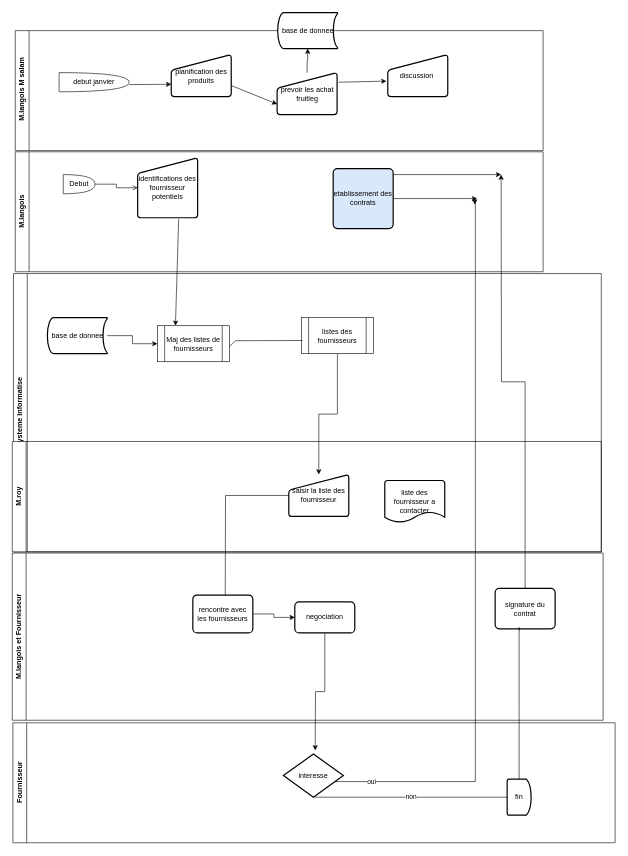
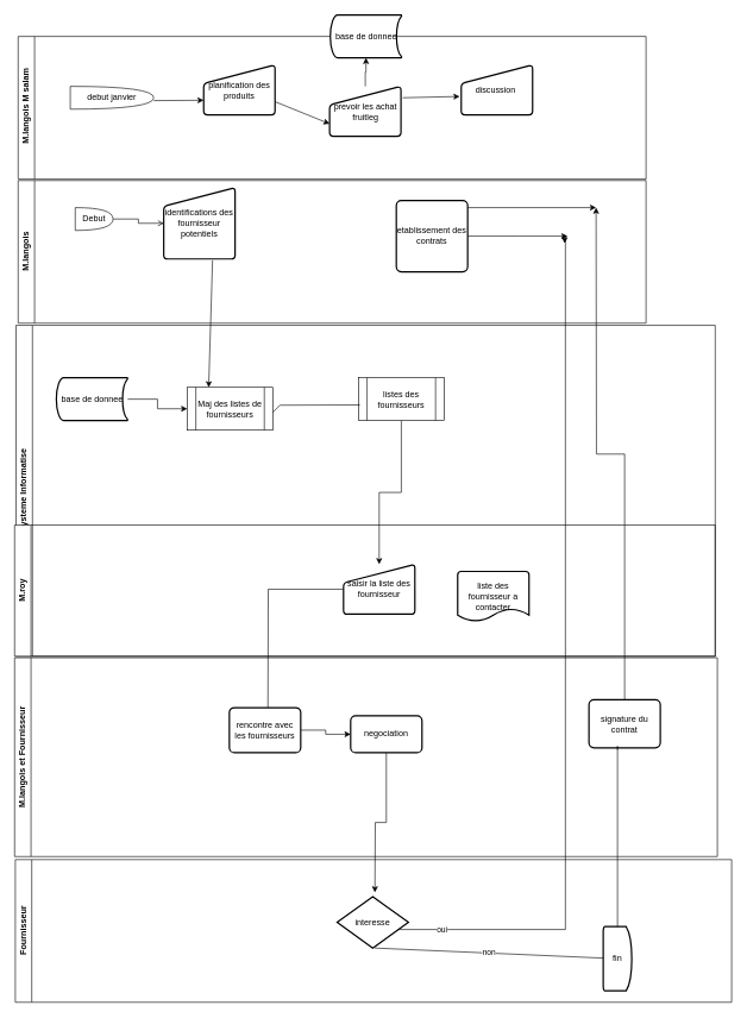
  <mxCell id="0" />
  <mxCell id="1" parent="0" />
  <mxCell id="2" value="&amp;nbsp;M.langois M salam" style="swimlane;horizontal=0;whiteSpace=wrap;html=1;" vertex="1" parent="1"><mxGeometry x="25" y="50" width="880" height="200" as="geometry" /></mxCell>
  <mxCell id="3" value="debut janvier" style="shape=or;whiteSpace=wrap;html=1;" vertex="1" parent="2"><mxGeometry x="73" y="70" width="117" height="32" as="geometry" /></mxCell>
  <mxCell id="4" value="planification des produits" style="html=1;strokeWidth=2;shape=manualInput;whiteSpace=wrap;rounded=1;size=26;arcSize=11;" vertex="1" parent="2"><mxGeometry x="260" y="40" width="100" height="70" as="geometry" /></mxCell>
  <mxCell id="5" value="prevoir les achat fruitleg" style="html=1;strokeWidth=2;shape=manualInput;whiteSpace=wrap;rounded=1;size=26;arcSize=11;" vertex="1" parent="2"><mxGeometry x="436.5" y="70" width="100" height="70" as="geometry" /></mxCell>
  <mxCell id="6" value="discussion&amp;nbsp;" style="html=1;strokeWidth=2;shape=manualInput;whiteSpace=wrap;rounded=1;size=26;arcSize=11;" vertex="1" parent="2"><mxGeometry x="621" y="40" width="100" height="70" as="geometry" /></mxCell>
  <mxCell id="7" value="" style="endArrow=classic;html=1;rounded=0;entryX=0;entryY=0.75;entryDx=0;entryDy=0;" edge="1" parent="2"><mxGeometry width="50" height="50" relative="1" as="geometry"><mxPoint x="190" y="90" as="sourcePoint" /><mxPoint x="260" y="89.5" as="targetPoint" /></mxGeometry></mxCell>
  <mxCell id="8" value="" style="endArrow=classic;html=1;rounded=0;exitX=1;exitY=0.75;exitDx=0;exitDy=0;entryX=0;entryY=0.75;entryDx=0;entryDy=0;" edge="1" parent="2" target="5"><mxGeometry width="50" height="50" relative="1" as="geometry"><mxPoint x="360" y="91.5" as="sourcePoint" /><mxPoint x="430" y="100" as="targetPoint" /></mxGeometry></mxCell>
  <mxCell id="9" value="" style="endArrow=classic;html=1;rounded=0;entryX=-0.022;entryY=0.631;entryDx=0;entryDy=0;entryPerimeter=0;" edge="1" parent="2" target="6"><mxGeometry width="50" height="50" relative="1" as="geometry"><mxPoint x="539" y="86" as="sourcePoint" /><mxPoint x="620" y="80" as="targetPoint" /></mxGeometry></mxCell>
  <mxCell id="10" value="M.langois" style="swimlane;horizontal=0;whiteSpace=wrap;html=1;" vertex="1" parent="1"><mxGeometry x="25" y="252" width="880" height="200" as="geometry" /></mxCell>
  <mxCell id="11" value="" style="edgeStyle=orthogonalEdgeStyle;rounded=0;orthogonalLoop=1;jettySize=auto;html=1;endArrow=open;" edge="1" parent="10" source="12" target="13"><mxGeometry relative="1" as="geometry" /></mxCell>
  <mxCell id="12" value="Debut" style="shape=or;whiteSpace=wrap;html=1;" vertex="1" parent="10"><mxGeometry x="80" y="38" width="53" height="32" as="geometry" /></mxCell>
  <mxCell id="13" value="identifications des fournisseur potentiels" style="html=1;strokeWidth=2;shape=manualInput;whiteSpace=wrap;rounded=1;size=26;arcSize=11;" vertex="1" parent="10"><mxGeometry x="204" y="10" width="100" height="100" as="geometry" /></mxCell>
  <mxCell id="14" value="" style="edgeStyle=orthogonalEdgeStyle;rounded=0;orthogonalLoop=1;jettySize=auto;html=1;" edge="1" parent="10" source="15"><mxGeometry relative="1" as="geometry"><mxPoint x="770" y="78" as="targetPoint" /></mxGeometry></mxCell>
- <mxCell id="15" value="etablissement des contrats" style="rounded=1;whiteSpace=wrap;html=1;absoluteArcSize=1;arcSize=14;strokeWidth=2;fillColor=#dae8fc;" vertex="1" parent="10"><mxGeometry x="530" y="28" width="100" height="100" as="geometry" /></mxCell>
+ <mxCell id="15" value="etablissement des contrats" style="rounded=1;whiteSpace=wrap;html=1;absoluteArcSize=1;arcSize=14;strokeWidth=2;" vertex="1" parent="10"><mxGeometry x="530" y="28" width="100" height="100" as="geometry" /></mxCell>
  <mxCell id="16" value="" style="endArrow=classic;html=1;rounded=0;" edge="1" parent="10"><mxGeometry width="50" height="50" relative="1" as="geometry"><mxPoint x="630" y="38" as="sourcePoint" /><mxPoint x="810" y="38" as="targetPoint" /></mxGeometry></mxCell>
  <mxCell id="17" value="Systeme Informatise" style="swimlane;horizontal=0;whiteSpace=wrap;html=1;" vertex="1" parent="1"><mxGeometry x="22" y="455" width="980" height="464" as="geometry" /></mxCell>
  <mxCell id="18" value="" style="edgeStyle=orthogonalEdgeStyle;rounded=0;orthogonalLoop=1;jettySize=auto;html=1;" edge="1" parent="17" source="19" target="20"><mxGeometry relative="1" as="geometry" /></mxCell>
  <mxCell id="19" value="base de donnee" style="strokeWidth=2;html=1;shape=mxgraph.flowchart.stored_data;whiteSpace=wrap;" vertex="1" parent="17"><mxGeometry x="56.5" y="73.5" width="100" height="60" as="geometry" /></mxCell>
  <mxCell id="20" value="Maj des listes de fournisseurs" style="shape=process;whiteSpace=wrap;html=1;backgroundOutline=1;" vertex="1" parent="17"><mxGeometry x="240" y="87" width="120" height="60" as="geometry" /></mxCell>
  <mxCell id="21" value="" style="edgeStyle=orthogonalEdgeStyle;rounded=0;orthogonalLoop=1;jettySize=auto;html=1;entryX=0.5;entryY=0;entryDx=0;entryDy=0;" edge="1" parent="17" source="22" target="26"><mxGeometry relative="1" as="geometry"><mxPoint x="506" y="257" as="targetPoint" /></mxGeometry></mxCell>
  <mxCell id="22" value="listes des fournisseurs" style="shape=process;whiteSpace=wrap;html=1;backgroundOutline=1;" vertex="1" parent="17"><mxGeometry x="480" y="73.5" width="120" height="60" as="geometry" /></mxCell>
  <mxCell id="23" value="" style="endArrow=none;html=1;rounded=0;entryX=0.017;entryY=0.635;entryDx=0;entryDy=0;entryPerimeter=0;" edge="1" parent="17" target="22"><mxGeometry width="50" height="50" relative="1" as="geometry"><mxPoint x="360" y="122" as="sourcePoint" /><mxPoint x="440" y="112" as="targetPoint" /><Array as="points"><mxPoint x="370" y="112" /></Array></mxGeometry></mxCell>
  <mxCell id="24" value="M.roy" style="swimlane;horizontal=0;whiteSpace=wrap;html=1;" vertex="1" parent="17"><mxGeometry x="-2" y="280" width="982" height="184" as="geometry" /></mxCell>
  <mxCell id="25" value="" style="edgeStyle=orthogonalEdgeStyle;rounded=0;orthogonalLoop=1;jettySize=auto;html=1;" edge="1" parent="24" source="26"><mxGeometry relative="1" as="geometry"><mxPoint x="355" y="271" as="targetPoint" /></mxGeometry></mxCell>
  <mxCell id="26" value="saisir la liste des fournisseur" style="html=1;strokeWidth=2;shape=manualInput;whiteSpace=wrap;rounded=1;size=26;arcSize=11;" vertex="1" parent="24"><mxGeometry x="461" y="55" width="100" height="70" as="geometry" /></mxCell>
  <mxCell id="27" value="liste des fournisseur a contacter" style="strokeWidth=2;html=1;shape=mxgraph.flowchart.document2;whiteSpace=wrap;size=0.25;" vertex="1" parent="24"><mxGeometry x="621" y="65" width="100" height="70" as="geometry" /></mxCell>
  <mxCell id="28" value="M.langois et Fournisseur" style="swimlane;horizontal=0;whiteSpace=wrap;html=1;" vertex="1" parent="1"><mxGeometry x="20" y="921" width="985" height="278.75" as="geometry" /></mxCell>
  <mxCell id="29" value="" style="edgeStyle=orthogonalEdgeStyle;rounded=0;orthogonalLoop=1;jettySize=auto;html=1;" edge="1" parent="28" source="30" target="32"><mxGeometry relative="1" as="geometry" /></mxCell>
  <mxCell id="30" value="rencontre avec les fournisseurs" style="rounded=1;whiteSpace=wrap;html=1;absoluteArcSize=1;arcSize=14;strokeWidth=2;" vertex="1" parent="28"><mxGeometry x="301" y="70" width="100" height="63" as="geometry" /></mxCell>
  <mxCell id="31" value="" style="edgeStyle=orthogonalEdgeStyle;rounded=0;orthogonalLoop=1;jettySize=auto;html=1;" edge="1" parent="28" source="32"><mxGeometry relative="1" as="geometry"><mxPoint x="505" y="329" as="targetPoint" /></mxGeometry></mxCell>
  <mxCell id="32" value="negociation" style="rounded=1;whiteSpace=wrap;html=1;absoluteArcSize=1;arcSize=14;strokeWidth=2;" vertex="1" parent="28"><mxGeometry x="471" y="81.5" width="100" height="51.5" as="geometry" /></mxCell>
  <mxCell id="33" value="" style="edgeStyle=orthogonalEdgeStyle;rounded=0;orthogonalLoop=1;jettySize=auto;html=1;" edge="1" parent="28" source="34"><mxGeometry relative="1" as="geometry"><mxPoint x="815" y="-631" as="targetPoint" /></mxGeometry></mxCell>
  <mxCell id="34" value="signature du contrat" style="rounded=1;whiteSpace=wrap;html=1;absoluteArcSize=1;arcSize=14;strokeWidth=2;" vertex="1" parent="28"><mxGeometry x="805" y="59" width="100" height="67.25" as="geometry" /></mxCell>
  <mxCell id="35" value="oui" style="edgeStyle=orthogonalEdgeStyle;rounded=0;orthogonalLoop=1;jettySize=auto;html=1;exitX=1;exitY=0.5;exitDx=0;exitDy=0;exitPerimeter=0;" edge="1" parent="28"><mxGeometry x="-0.879" relative="1" as="geometry"><mxPoint x="525" y="381.0" as="sourcePoint" /><mxPoint x="771" y="-581" as="targetPoint" /><Array as="points"><mxPoint x="772" y="381" /><mxPoint x="772" y="-591" /></Array><mxPoint as="offset" /></mxGeometry></mxCell>
  <mxCell id="36" value="" style="endArrow=none;html=1;rounded=0;" edge="1" parent="28"><mxGeometry width="50" height="50" relative="1" as="geometry"><mxPoint x="845" y="379" as="sourcePoint" /><mxPoint x="845" y="129" as="targetPoint" /><Array as="points"><mxPoint x="845" y="259" /><mxPoint x="845" y="124" /></Array></mxGeometry></mxCell>
  <mxCell id="37" value="Fournisseur" style="swimlane;horizontal=0;whiteSpace=wrap;html=1;" vertex="1" parent="1"><mxGeometry x="21" y="1204" width="1004" height="200" as="geometry" /></mxCell>
  <mxCell id="38" value="interesse" style="strokeWidth=2;html=1;shape=mxgraph.flowchart.decision;whiteSpace=wrap;" vertex="1" parent="37"><mxGeometry x="451" y="52" width="100" height="72" as="geometry" /></mxCell>
  <mxCell id="39" value="non" style="endArrow=none;html=1;rounded=0;" edge="1" parent="37" target="41"><mxGeometry width="50" height="50" relative="1" as="geometry"><mxPoint x="504" y="124" as="sourcePoint" /><mxPoint x="814" y="124" as="targetPoint" /></mxGeometry></mxCell>
  <mxCell id="40" value="" style="endArrow=classic;html=1;rounded=0;entryX=0.25;entryY=0;entryDx=0;entryDy=0;exitX=0.684;exitY=1.018;exitDx=0;exitDy=0;exitPerimeter=0;" edge="1" parent="1" source="13" target="20"><mxGeometry width="50" height="50" relative="1" as="geometry"><mxPoint x="294" y="360" as="sourcePoint" /><mxPoint x="297" y="533" as="targetPoint" /></mxGeometry></mxCell>
- <mxCell id="41" value="fin" style="strokeWidth=2;html=1;shape=mxgraph.flowchart.delay;whiteSpace=wrap;" vertex="1" parent="1"><mxGeometry x="845" y="1298" width="40" height="60" as="geometry" /></mxCell>
+ <mxCell id="41" value="fin" style="strokeWidth=2;html=1;shape=mxgraph.flowchart.delay;whiteSpace=wrap;" vertex="1" parent="1"><mxGeometry x="845" y="1298" width="40" height="90" as="geometry" /></mxCell>
  <mxCell id="42" value="base de donnee" style="strokeWidth=2;html=1;shape=mxgraph.flowchart.stored_data;whiteSpace=wrap;" vertex="1" parent="1"><mxGeometry x="462.5" width="100" height="60" as="geometry" y="20" /></mxCell>
  <mxCell id="43" style="edgeStyle=orthogonalEdgeStyle;rounded=0;orthogonalLoop=1;jettySize=auto;html=1;entryX=0.5;entryY=1;entryDx=0;entryDy=0;entryPerimeter=0;" edge="1" parent="1" source="5" target="42"><mxGeometry relative="1" as="geometry" /></mxCell>
